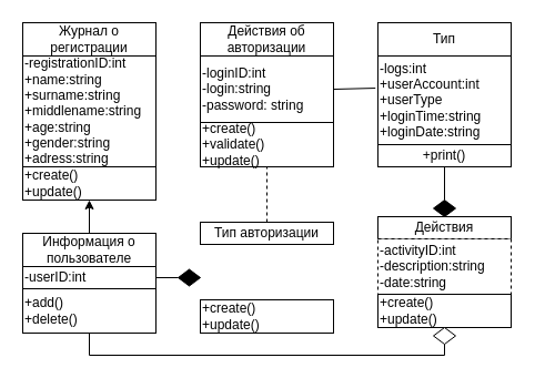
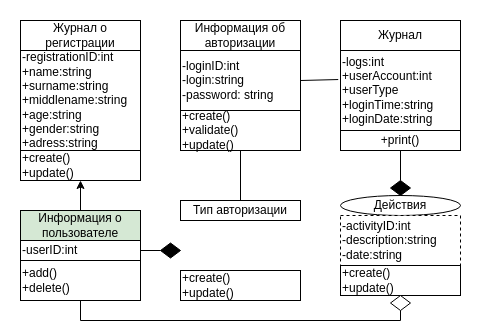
  <mxCell id="0" />
  <mxCell id="1" parent="0" />
  <mxCell id="2" style="edgeStyle=orthogonalEdgeStyle;rounded=0;orthogonalLoop=1;jettySize=auto;html=1;exitX=0.5;exitY=0;exitDx=0;exitDy=0;entryX=0.5;entryY=1;entryDx=0;entryDy=0;" parent="1" source="4" target="10" edge="1"><mxGeometry relative="1" as="geometry" /></mxCell>
  <mxCell id="3" value="" style="group" parent="1" vertex="1" connectable="0"><mxGeometry x="20" y="210" width="120" height="90" as="geometry" /></mxCell>
- <mxCell id="4" value="Информация о пользователе" style="rounded=0;whiteSpace=wrap;html=1;" parent="3" vertex="1"><mxGeometry width="120" height="30" as="geometry" /></mxCell>
+ <mxCell id="4" value="Информация о пользователе" style="rounded=0;whiteSpace=wrap;html=1;fillColor=#d5e8d4;" parent="3" vertex="1"><mxGeometry width="120" height="30" as="geometry" /></mxCell>
  <mxCell id="5" value="-userID:int" style="rounded=0;whiteSpace=wrap;html=1;align=left;" parent="3" vertex="1"><mxGeometry y="30" width="120" height="20" as="geometry" /></mxCell>
  <mxCell id="6" value="+add()&lt;br&gt;+delete()" style="rounded=0;whiteSpace=wrap;html=1;align=left;" parent="3" vertex="1"><mxGeometry y="50" width="120" height="40" as="geometry" /></mxCell>
  <mxCell id="7" value="" style="group" parent="1" vertex="1" connectable="0"><mxGeometry x="20" y="20" width="120" height="160" as="geometry" /></mxCell>
  <mxCell id="8" value="Журнал о регистрации" style="rounded=0;whiteSpace=wrap;html=1;" parent="7" vertex="1"><mxGeometry width="120" height="30" as="geometry" /></mxCell>
  <mxCell id="9" value="-registrationID:int&lt;br&gt;+name:string&lt;br&gt;+surname:string&lt;br&gt;+middlename:string&lt;br&gt;+age:string&lt;br&gt;+gender:string&lt;br&gt;+adress:string" style="rounded=0;whiteSpace=wrap;html=1;align=left;" parent="7" vertex="1"><mxGeometry y="30" width="120" height="100" as="geometry" /></mxCell>
  <mxCell id="10" value="+create()&lt;br&gt;+update()" style="rounded=0;whiteSpace=wrap;html=1;align=left;" parent="7" vertex="1"><mxGeometry y="130" width="120" height="30" as="geometry" /></mxCell>
  <mxCell id="11" value="" style="group" parent="1" vertex="1" connectable="0"><mxGeometry x="180" y="20" width="120" height="130" as="geometry" /></mxCell>
  <mxCell id="12" value="-loginID:int&lt;br&gt;-login:string&lt;br&gt;-password: string" style="rounded=0;whiteSpace=wrap;html=1;align=left;" parent="11" vertex="1"><mxGeometry y="30" width="120" height="60" as="geometry" /></mxCell>
- <mxCell id="13" value="Действия об авторизации" style="rounded=0;whiteSpace=wrap;html=1;" parent="11" vertex="1"><mxGeometry width="120" height="30" as="geometry" /></mxCell>
+ <mxCell id="13" value="Информация об авторизации" style="rounded=0;whiteSpace=wrap;html=1;" parent="11" vertex="1"><mxGeometry width="120" height="30" as="geometry" /></mxCell>
  <mxCell id="14" value="+create()&lt;br&gt;+validate()&lt;br&gt;+update()" style="rounded=0;whiteSpace=wrap;html=1;align=left;" parent="11" vertex="1"><mxGeometry y="90" width="120" height="40" as="geometry" /></mxCell>
  <mxCell id="15" value="" style="group" parent="1" vertex="1" connectable="0"><mxGeometry x="180" y="200" width="120" height="100" as="geometry" /></mxCell>
  <mxCell id="16" value="Тип авторизации" style="rounded=0;whiteSpace=wrap;html=1;" parent="15" vertex="1"><mxGeometry width="120" height="20" as="geometry" /></mxCell>
  <mxCell id="17" value="+create()&lt;br&gt;+update()" style="rounded=0;whiteSpace=wrap;html=1;align=left;" parent="15" vertex="1"><mxGeometry y="70" width="120" height="30" as="geometry" /></mxCell>
  <mxCell id="18" value="" style="group" parent="1" vertex="1" connectable="0"><mxGeometry x="340" y="195" width="120" height="100" as="geometry" /></mxCell>
- <mxCell id="19" value="Действия" style="rounded=0;whiteSpace=wrap;html=1;" parent="18" vertex="1"><mxGeometry width="120" height="20" as="geometry" /></mxCell>
+ <mxCell id="19" value="Действия" style="ellipse;whiteSpace=wrap;html=1;" parent="18" vertex="1"><mxGeometry width="120" height="20" as="geometry" /></mxCell>
  <mxCell id="20" value="-activityID:int&lt;br&gt;-description:string&lt;br&gt;-date:string" style="rounded=0;whiteSpace=wrap;html=1;align=left;dashed=1;" parent="18" vertex="1"><mxGeometry y="20" width="120" height="50" as="geometry" /></mxCell>
  <mxCell id="21" value="+create()&lt;br&gt;+update()" style="rounded=0;whiteSpace=wrap;html=1;align=left;" parent="18" vertex="1"><mxGeometry y="70" width="120" height="30" as="geometry" /></mxCell>
  <mxCell id="22" value="" style="group" parent="1" vertex="1" connectable="0"><mxGeometry x="340" y="20" width="120" height="130" as="geometry" /></mxCell>
  <mxCell id="23" value="-logs:int&lt;br&gt;+userAccount:int&lt;br&gt;+userType&lt;br&gt;+loginTime:string&lt;br&gt;+loginDate:string" style="rounded=0;whiteSpace=wrap;html=1;align=left;" parent="22" vertex="1"><mxGeometry y="30" width="120" height="80" as="geometry" /></mxCell>
- <mxCell id="24" value="Тип" style="rounded=0;whiteSpace=wrap;html=1;" parent="22" vertex="1"><mxGeometry width="120" height="30" as="geometry" /></mxCell>
+ <mxCell id="24" value="Журнал" style="rounded=0;whiteSpace=wrap;html=1;" parent="22" vertex="1"><mxGeometry width="120" height="30" as="geometry" /></mxCell>
  <mxCell id="25" value="+print()" style="rounded=0;whiteSpace=wrap;html=1;" parent="22" vertex="1"><mxGeometry y="110" width="120" height="20" as="geometry" /></mxCell>
  <mxCell id="26" value="" style="rhombus;whiteSpace=wrap;html=1;" parent="1" vertex="1"><mxGeometry x="390" y="295" width="20" height="15" as="geometry" /></mxCell>
  <mxCell id="27" value="" style="rhombus;whiteSpace=wrap;html=1;fillColor=#000000;" parent="1" vertex="1"><mxGeometry x="390" y="180" width="20" height="15" as="geometry" /></mxCell>
  <mxCell id="28" value="" style="rhombus;whiteSpace=wrap;html=1;fillColor=#000000;" parent="1" vertex="1"><mxGeometry x="160" y="242.5" width="20" height="15" as="geometry" /></mxCell>
  <mxCell id="29" value="" style="endArrow=none;html=1;rounded=0;entryX=0;entryY=0.5;entryDx=0;entryDy=0;exitX=1;exitY=0.5;exitDx=0;exitDy=0;" parent="1" source="5" target="28" edge="1"><mxGeometry width="50" height="50" relative="1" as="geometry"><mxPoint x="160" y="200" as="sourcePoint" /><mxPoint x="210" y="150" as="targetPoint" /></mxGeometry></mxCell>
- <mxCell id="30" value="" style="endArrow=none;html=1;rounded=0;exitX=0.5;exitY=0;exitDx=0;exitDy=0;entryX=0.5;entryY=1;entryDx=0;entryDy=0;dashed=1;" parent="1" source="16" target="14" edge="1"><mxGeometry width="50" height="50" relative="1" as="geometry"><mxPoint x="280" y="190" as="sourcePoint" /><mxPoint x="330" y="140" as="targetPoint" /></mxGeometry></mxCell>
+ <mxCell id="30" value="" style="endArrow=none;html=1;rounded=0;exitX=0.5;exitY=0;exitDx=0;exitDy=0;entryX=0.5;entryY=1;entryDx=0;entryDy=0;" parent="1" source="16" target="14" edge="1"><mxGeometry width="50" height="50" relative="1" as="geometry"><mxPoint x="280" y="190" as="sourcePoint" /><mxPoint x="330" y="140" as="targetPoint" /></mxGeometry></mxCell>
  <mxCell id="31" value="" style="endArrow=none;html=1;rounded=0;entryX=1;entryY=0.5;entryDx=0;entryDy=0;exitX=-0.019;exitY=0.363;exitDx=0;exitDy=0;exitPerimeter=0;" parent="1" source="23" target="12" edge="1"><mxGeometry width="50" height="50" relative="1" as="geometry"><mxPoint x="280" y="190" as="sourcePoint" /><mxPoint x="330" y="140" as="targetPoint" /></mxGeometry></mxCell>
  <mxCell id="32" value="" style="endArrow=none;html=1;rounded=0;entryX=0.5;entryY=0;entryDx=0;entryDy=0;exitX=0.5;exitY=1;exitDx=0;exitDy=0;" parent="1" source="25" target="27" edge="1"><mxGeometry width="50" height="50" relative="1" as="geometry"><mxPoint x="320" y="240" as="sourcePoint" /><mxPoint x="370" y="190" as="targetPoint" /></mxGeometry></mxCell>
  <mxCell id="33" value="" style="endArrow=none;html=1;rounded=0;entryX=0.5;entryY=1;entryDx=0;entryDy=0;exitX=0.5;exitY=1;exitDx=0;exitDy=0;edgeStyle=orthogonalEdgeStyle;" parent="1" source="6" target="26" edge="1"><mxGeometry width="50" height="50" relative="1" as="geometry"><mxPoint x="110" y="350" as="sourcePoint" /><mxPoint x="370" y="190" as="targetPoint" /></mxGeometry></mxCell>
